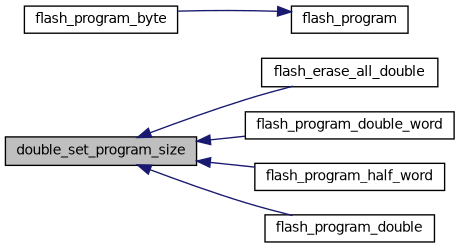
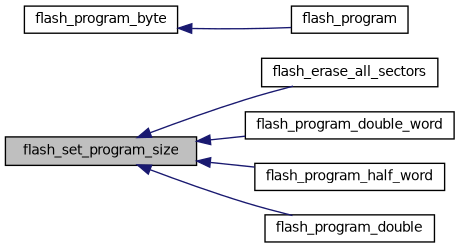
  digraph {
    rankdir=LR
    node [color=black fillcolor=white fontname=Helvetica fontsize=10 shape=record style=filled]
    edge [color=midnightblue dir=back fontname=Helvetica fontsize=10 labelfontname=Helvetica labelfontsize=10 style=solid]
-   n1 [fillcolor=grey75 fontcolor=black height=0.2 label=double_set_program_size width=0.4]
-   n2 [height=0.2 label=flash_erase_all_double width=0.4]
+   n1 [fillcolor=grey75 fontcolor=black height=0.2 label=flash_set_program_size width=0.4]
+   n2 [height=0.2 label=flash_erase_all_sectors width=0.4]
    n3 [height=0.2 label=flash_program_double_word width=0.4]
    n4 [height=0.2 label=flash_program_half_word width=0.4]
    n5 [height=0.2 label=flash_program_double width=0.4]
    n6 [height=0.2 label=flash_program_byte width=0.4]
    n7 [height=0.2 label=flash_program width=0.4]
    n1 -> n2
    n1 -> n3
    n1 -> n4
    n1 -> n5
-   n7 -> n6
+   n6 -> n7
  }
